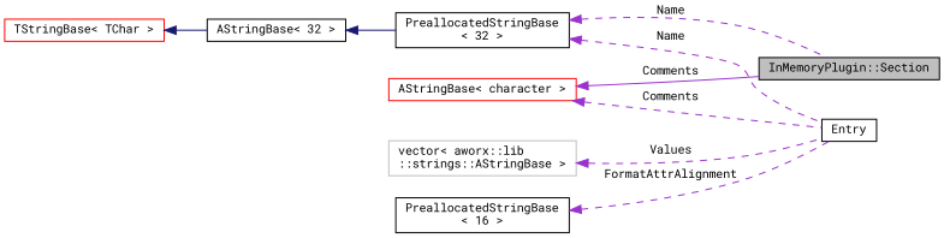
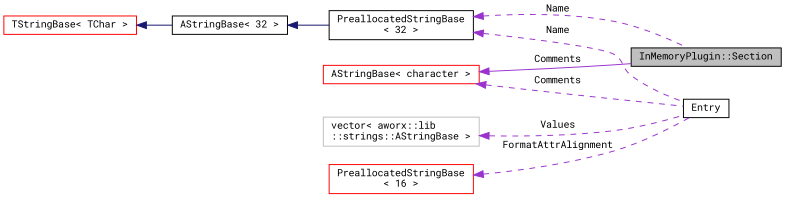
  digraph {
    fontname="Roboto Mono"
    rankdir=LR
    node [color=black fillcolor=white fontname="Roboto Mono" fontsize=10 shape=record style=filled]
    edge [color=darkorchid3 dir=back fontname="Roboto Mono" fontsize=10 labelfontname=Helvetica labelfontsize=10 style=dashed]
    n1 [fillcolor=grey75 fontcolor=black height=0.2 label="InMemoryPlugin::Section" width=0.4]
    n2 [height=0.2 label="PreallocatedStringBase\l\< 32 \>" width=0.4]
    n3 [height=0.2 label=Entry width=0.4]
    n4 [height=0.2 label="AStringBase\< 32 \>" width=0.4]
    n5 [color=red height=0.2 label="TStringBase\< TChar \>" width=0.4]
    n6 [color=grey75 height=0.2 label="vector\< aworx::lib\l::strings::AStringBase \>" width=0.4]
    n7 [color=red height=0.2 label="AStringBase\< character \>" width=0.4]
-   n8 [height=0.2 label="PreallocatedStringBase\l\< 16 \>" width=0.4]
+   n8 [color=red height=0.2 label="PreallocatedStringBase\l\< 16 \>" width=0.4]
    n2 -> n1 [label=" Name"]
    n2 -> n3 [label=" Name"]
    n4 -> n2 [color=midnightblue style=solid]
    n5 -> n4 [color=midnightblue style=solid]
    n6 -> n3 [label=" Values"]
    n7 -> n1 [label=" Comments" style=solid]
    n7 -> n3 [label=" Comments"]
    n8 -> n3 [label=" FormatAttrAlignment"]
  }
